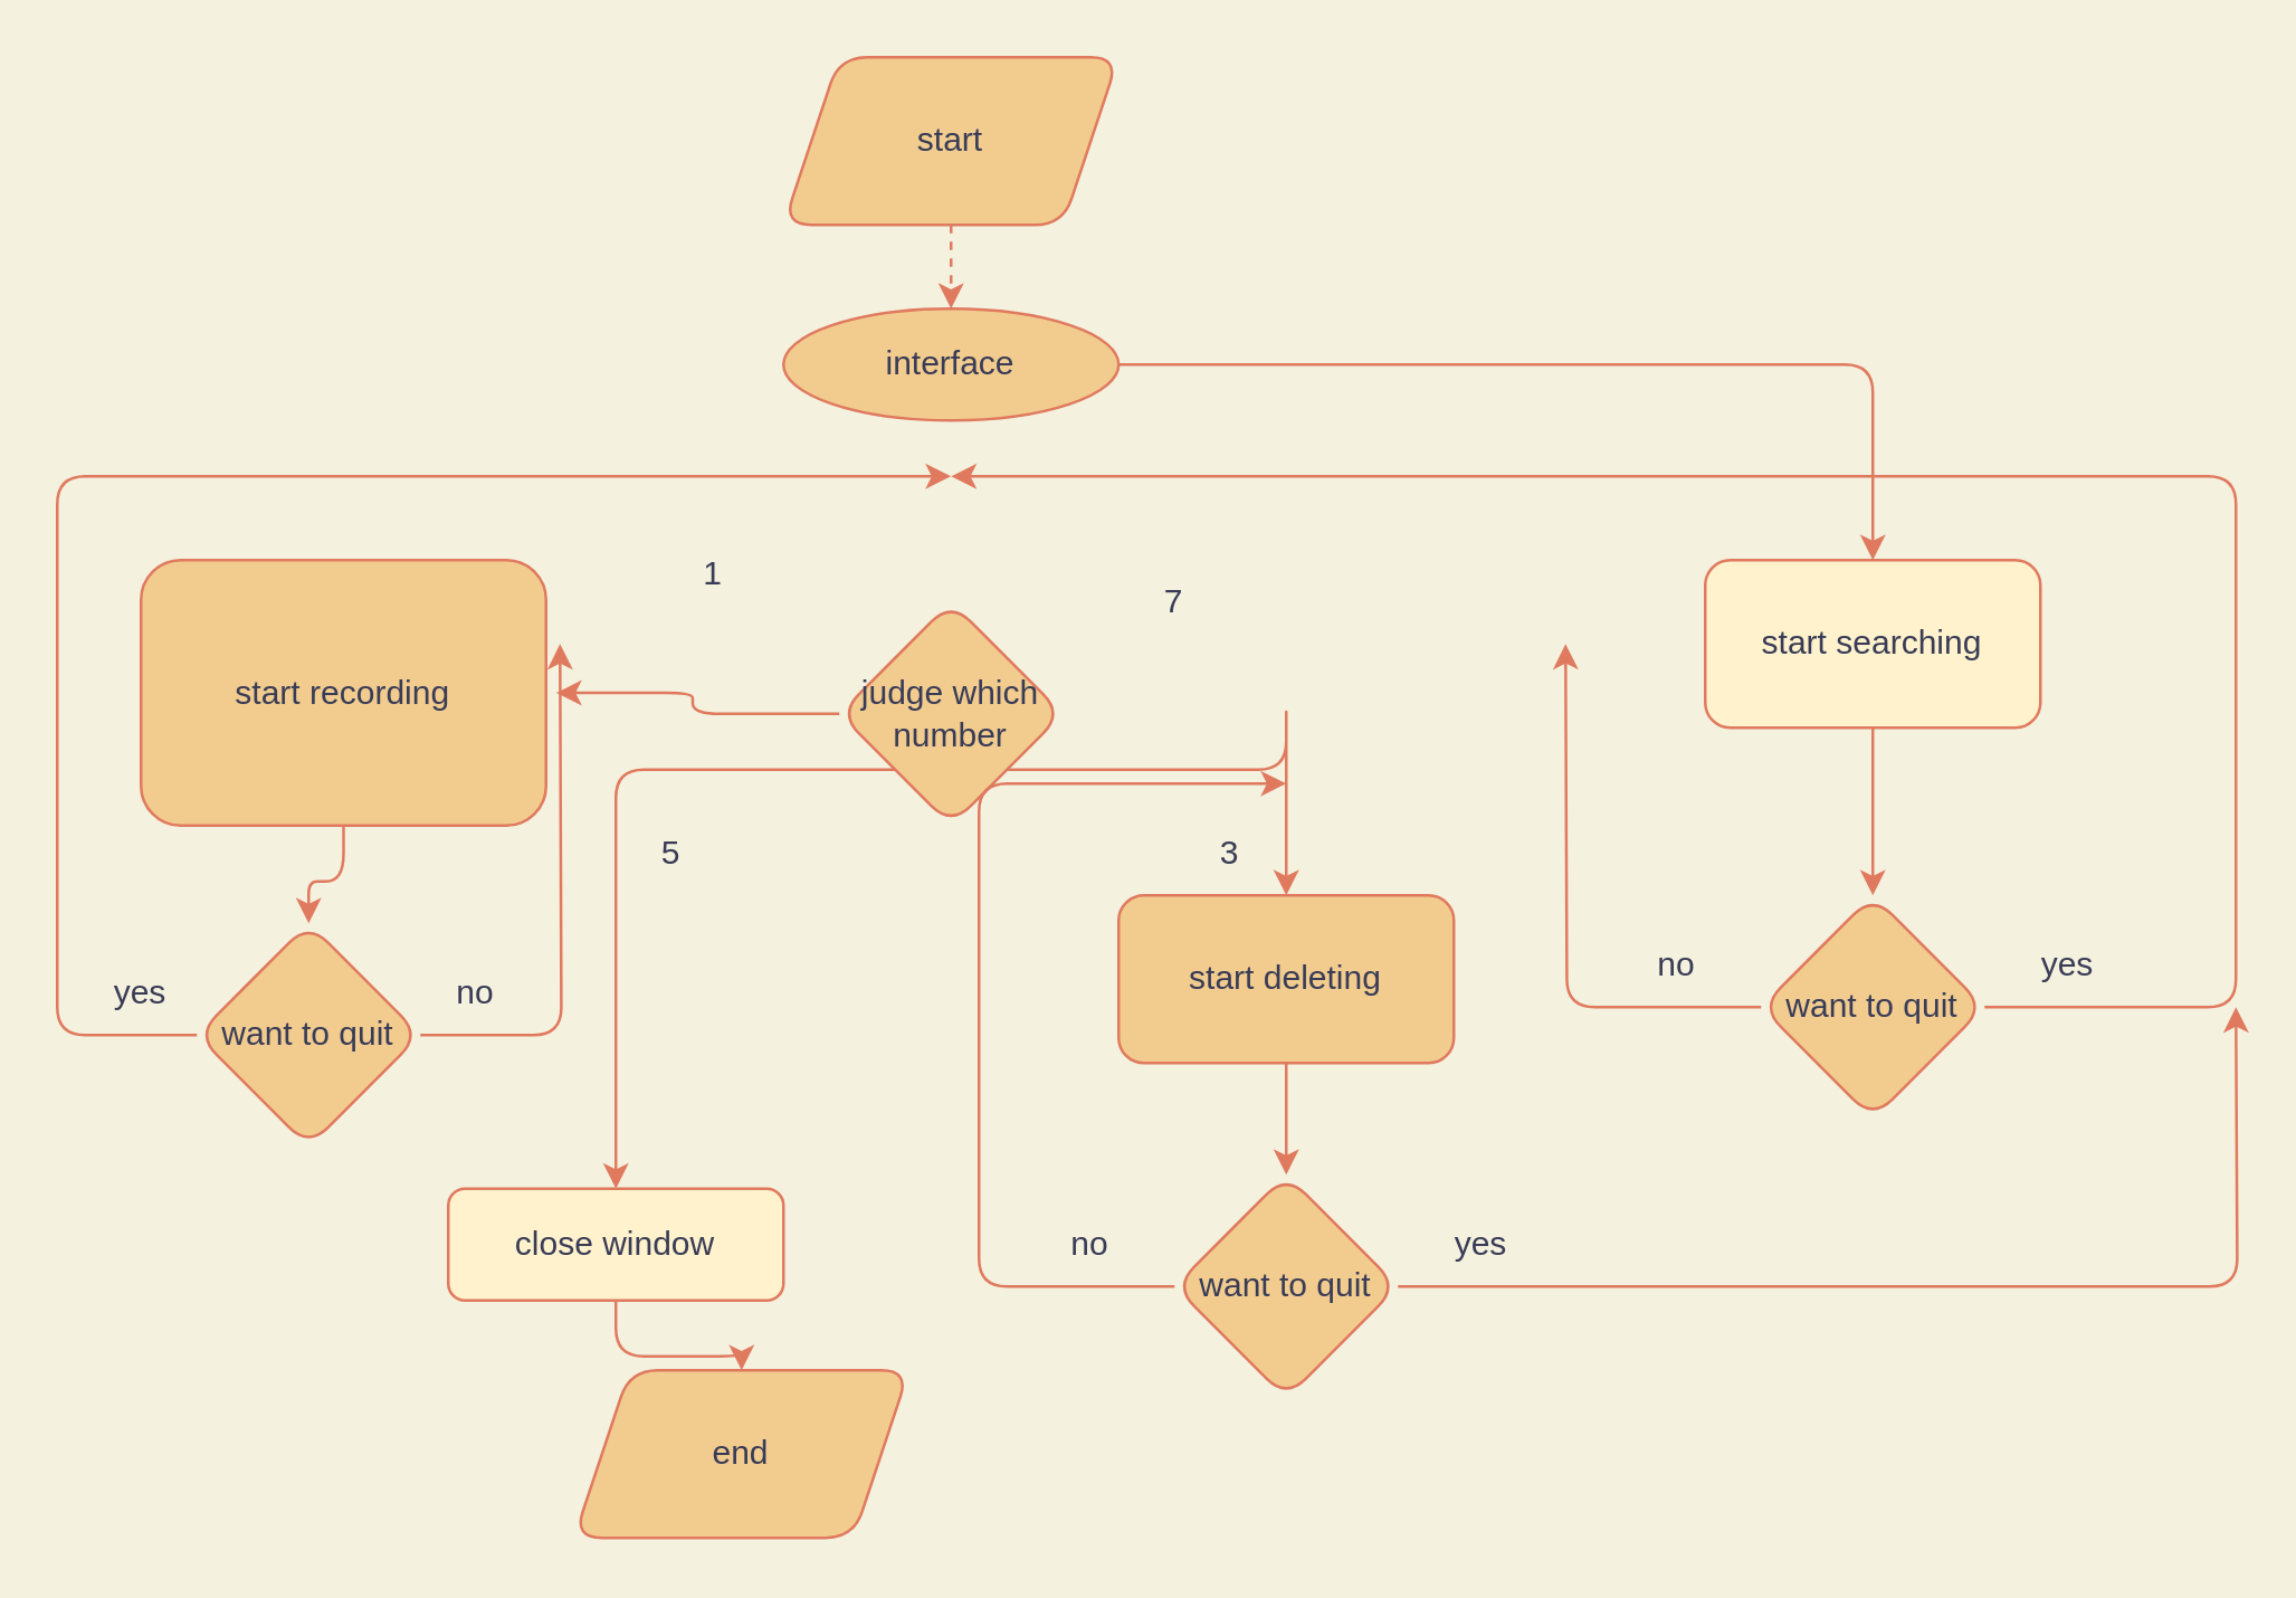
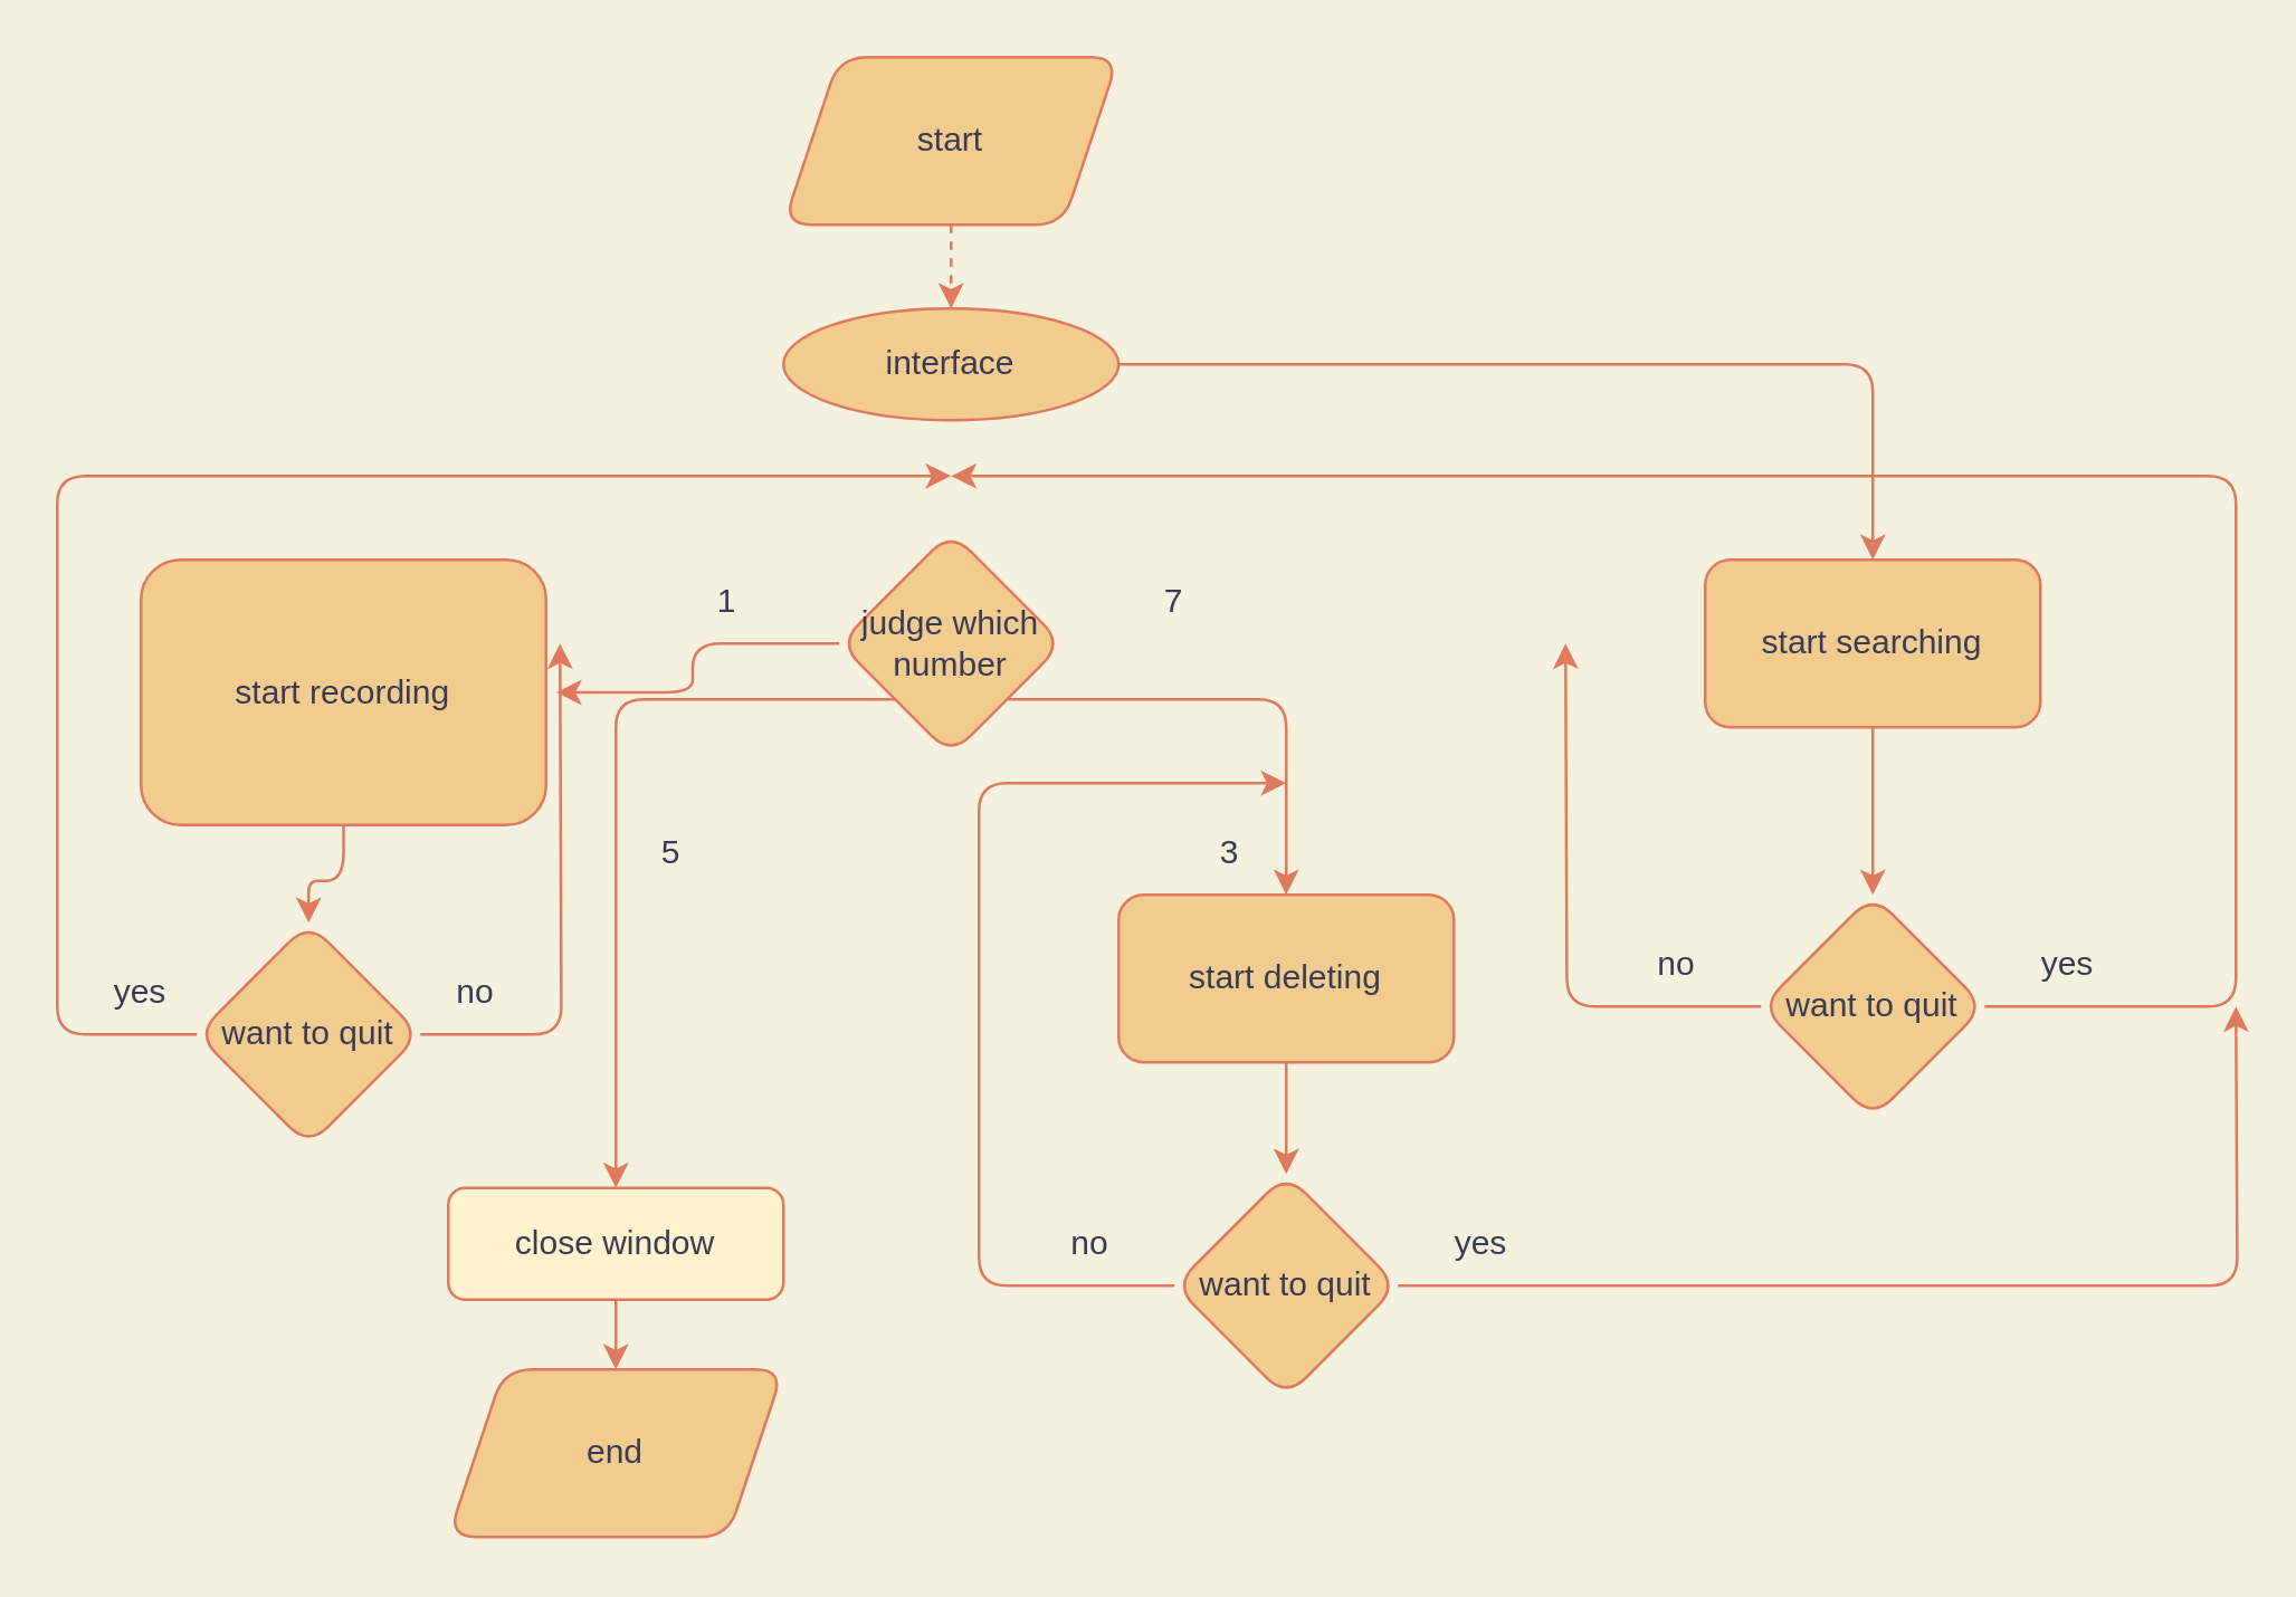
  <mxCell id="0" />
  <mxCell id="1" parent="0" />
  <mxCell id="2" style="edgeStyle=orthogonalEdgeStyle;rounded=1;orthogonalLoop=1;jettySize=auto;html=1;fontColor=#393C56;strokeColor=#E07A5F;fillColor=#F2CC8F;" edge="1" parent="1" source="3" target="19"><mxGeometry relative="1" as="geometry" /></mxCell>
  <mxCell id="3" value="interface" style="ellipse;whiteSpace=wrap;html=1;fontSize=12;glass=0;strokeWidth=1;shadow=0;fillColor=#F2CC8F;strokeColor=#E07A5F;fontColor=#393C56;" parent="1" vertex="1"><mxGeometry x="280" y="110" width="120" height="40" as="geometry" /></mxCell>
  <mxCell id="4" value="" style="edgeStyle=orthogonalEdgeStyle;rounded=1;orthogonalLoop=1;jettySize=auto;html=1;fontColor=#393C56;strokeColor=#E07A5F;fillColor=#F2CC8F;" edge="1" parent="1" source="5" target="37"><mxGeometry relative="1" as="geometry" /></mxCell>
  <mxCell id="5" value="close window" style="rounded=1;whiteSpace=wrap;html=1;fontSize=12;glass=0;strokeWidth=1;shadow=0;fillColor=#fff2cc;strokeColor=#E07A5F;fontColor=#393C56;" parent="1" vertex="1"><mxGeometry x="160" y="425" width="120" height="40" as="geometry" /></mxCell>
  <mxCell id="6" value="" style="edgeStyle=orthogonalEdgeStyle;rounded=1;orthogonalLoop=1;jettySize=auto;html=1;fontColor=#393C56;strokeColor=#E07A5F;fillColor=#F2CC8F;entryX=1.025;entryY=0.5;entryDx=0;entryDy=0;entryPerimeter=0;" edge="1" parent="1" source="9" target="17"><mxGeometry relative="1" as="geometry"><mxPoint x="220" y="230" as="targetPoint" /></mxGeometry></mxCell>
  <mxCell id="7" style="edgeStyle=orthogonalEdgeStyle;rounded=1;orthogonalLoop=1;jettySize=auto;html=1;exitX=0;exitY=1;exitDx=0;exitDy=0;fontColor=#393C56;strokeColor=#E07A5F;fillColor=#F2CC8F;" edge="1" parent="1" source="9"><mxGeometry relative="1" as="geometry"><mxPoint x="460" y="320" as="targetPoint" /><Array as="points"><mxPoint x="460" y="250" /><mxPoint x="460" y="310" /></Array></mxGeometry></mxCell>
  <mxCell id="8" style="edgeStyle=orthogonalEdgeStyle;rounded=1;orthogonalLoop=1;jettySize=auto;html=1;exitX=0;exitY=1;exitDx=0;exitDy=0;entryX=0.5;entryY=0;entryDx=0;entryDy=0;fontColor=#393C56;strokeColor=#E07A5F;fillColor=#F2CC8F;" edge="1" parent="1" source="9" target="5"><mxGeometry relative="1" as="geometry" /></mxCell>
- <mxCell id="9" value="judge which number" style="rhombus;whiteSpace=wrap;html=1;rounded=1;fontColor=#393C56;strokeColor=#E07A5F;fillColor=#F2CC8F;" vertex="1" parent="1"><mxGeometry x="300" y="215" width="80" height="80" as="geometry" /></mxCell>
- <mxCell id="10" value="1" style="text;html=1;strokeColor=none;fillColor=none;align=center;verticalAlign=middle;whiteSpace=wrap;rounded=0;fontColor=#393C56;" vertex="1" parent="1"><mxGeometry x="225" y="190" width="60" height="30" as="geometry" /></mxCell>
+ <mxCell id="9" value="judge which number" style="rhombus;whiteSpace=wrap;html=1;rounded=1;fontColor=#393C56;strokeColor=#E07A5F;fillColor=#F2CC8F;" vertex="1" parent="1"><mxGeometry x="300" y="190" width="80" height="80" as="geometry" /></mxCell>
+ <mxCell id="10" value="1" style="text;html=1;strokeColor=none;fillColor=none;align=center;verticalAlign=middle;whiteSpace=wrap;rounded=0;fontColor=#393C56;" vertex="1" parent="1"><mxGeometry x="230" y="200" width="60" height="30" as="geometry" /></mxCell>
  <mxCell id="11" value="7" style="text;html=1;strokeColor=none;fillColor=none;align=center;verticalAlign=middle;whiteSpace=wrap;rounded=0;fontColor=#393C56;" vertex="1" parent="1"><mxGeometry x="390" y="200" width="60" height="30" as="geometry" /></mxCell>
  <mxCell id="12" value="5" style="text;html=1;strokeColor=none;fillColor=none;align=center;verticalAlign=middle;whiteSpace=wrap;rounded=0;fontColor=#393C56;" vertex="1" parent="1"><mxGeometry x="210" y="290" width="60" height="30" as="geometry" /></mxCell>
  <mxCell id="13" value="3" style="text;html=1;strokeColor=none;fillColor=none;align=center;verticalAlign=middle;whiteSpace=wrap;rounded=0;fontColor=#393C56;" vertex="1" parent="1"><mxGeometry x="410" y="290" width="60" height="30" as="geometry" /></mxCell>
  <mxCell id="14" value="" style="edgeStyle=orthogonalEdgeStyle;rounded=1;orthogonalLoop=1;jettySize=auto;html=1;fontColor=#393C56;strokeColor=#E07A5F;fillColor=#F2CC8F;" edge="1" parent="1" source="15" target="30"><mxGeometry relative="1" as="geometry" /></mxCell>
  <mxCell id="15" value="start deleting" style="rounded=1;whiteSpace=wrap;html=1;fontColor=#393C56;strokeColor=#E07A5F;fillColor=#F2CC8F;" vertex="1" parent="1"><mxGeometry x="400" y="320" width="120" height="60" as="geometry" /></mxCell>
  <mxCell id="16" value="" style="edgeStyle=orthogonalEdgeStyle;rounded=1;orthogonalLoop=1;jettySize=auto;html=1;fontColor=#393C56;strokeColor=#E07A5F;fillColor=#F2CC8F;" edge="1" parent="1" source="17" target="22"><mxGeometry relative="1" as="geometry" /></mxCell>
  <mxCell id="17" value="start recording" style="rounded=1;whiteSpace=wrap;html=1;fontColor=#393C56;strokeColor=#E07A5F;fillColor=#F2CC8F;" vertex="1" parent="1"><mxGeometry x="50" y="200" width="145" height="95" as="geometry" /></mxCell>
  <mxCell id="18" value="" style="edgeStyle=orthogonalEdgeStyle;rounded=1;orthogonalLoop=1;jettySize=auto;html=1;fontColor=#393C56;strokeColor=#E07A5F;fillColor=#F2CC8F;" edge="1" parent="1" source="19" target="27"><mxGeometry relative="1" as="geometry" /></mxCell>
- <mxCell id="19" value="start searching" style="rounded=1;whiteSpace=wrap;html=1;fontColor=#393C56;strokeColor=#E07A5F;fillColor=#fff2cc;" vertex="1" parent="1"><mxGeometry x="610" y="200" width="120" height="60" as="geometry" /></mxCell>
+ <mxCell id="19" value="start searching" style="rounded=1;whiteSpace=wrap;html=1;fontColor=#393C56;strokeColor=#E07A5F;fillColor=#F2CC8F;" vertex="1" parent="1"><mxGeometry x="610" y="200" width="120" height="60" as="geometry" /></mxCell>
  <mxCell id="20" style="edgeStyle=orthogonalEdgeStyle;rounded=1;orthogonalLoop=1;jettySize=auto;html=1;exitX=0;exitY=0.5;exitDx=0;exitDy=0;fontColor=#393C56;strokeColor=#E07A5F;fillColor=#F2CC8F;" edge="1" parent="1" source="22"><mxGeometry relative="1" as="geometry"><mxPoint x="340" y="170" as="targetPoint" /><Array as="points"><mxPoint x="20" y="370" /><mxPoint x="20" y="170" /></Array></mxGeometry></mxCell>
  <mxCell id="21" style="edgeStyle=orthogonalEdgeStyle;rounded=1;orthogonalLoop=1;jettySize=auto;html=1;exitX=1;exitY=0.5;exitDx=0;exitDy=0;fontColor=#393C56;strokeColor=#E07A5F;fillColor=#F2CC8F;" edge="1" parent="1" source="22"><mxGeometry relative="1" as="geometry"><mxPoint x="200" y="230" as="targetPoint" /></mxGeometry></mxCell>
  <mxCell id="22" value="want to quit" style="rhombus;whiteSpace=wrap;html=1;fillColor=#F2CC8F;strokeColor=#E07A5F;fontColor=#393C56;rounded=1;" vertex="1" parent="1"><mxGeometry x="70" y="330" width="80" height="80" as="geometry" /></mxCell>
  <mxCell id="23" value="yes" style="text;html=1;strokeColor=none;fillColor=none;align=center;verticalAlign=middle;whiteSpace=wrap;rounded=0;fontColor=#393C56;" vertex="1" parent="1"><mxGeometry x="20" y="340" width="60" height="30" as="geometry" /></mxCell>
  <mxCell id="24" value="no" style="text;html=1;strokeColor=none;fillColor=none;align=center;verticalAlign=middle;whiteSpace=wrap;rounded=0;fontColor=#393C56;" vertex="1" parent="1"><mxGeometry x="140" y="340" width="60" height="30" as="geometry" /></mxCell>
  <mxCell id="25" style="edgeStyle=orthogonalEdgeStyle;rounded=1;orthogonalLoop=1;jettySize=auto;html=1;exitX=0;exitY=0.5;exitDx=0;exitDy=0;fontColor=#393C56;strokeColor=#E07A5F;fillColor=#F2CC8F;" edge="1" parent="1" source="27"><mxGeometry relative="1" as="geometry"><mxPoint x="560" y="230" as="targetPoint" /></mxGeometry></mxCell>
  <mxCell id="26" style="edgeStyle=orthogonalEdgeStyle;rounded=1;orthogonalLoop=1;jettySize=auto;html=1;exitX=1;exitY=0.5;exitDx=0;exitDy=0;fontColor=#393C56;strokeColor=#E07A5F;fillColor=#F2CC8F;" edge="1" parent="1" source="27"><mxGeometry relative="1" as="geometry"><mxPoint x="340" y="170" as="targetPoint" /><Array as="points"><mxPoint x="800" y="360" /><mxPoint x="800" y="170" /></Array></mxGeometry></mxCell>
  <mxCell id="27" value="want to quit" style="rhombus;whiteSpace=wrap;html=1;fillColor=#F2CC8F;strokeColor=#E07A5F;fontColor=#393C56;rounded=1;" vertex="1" parent="1"><mxGeometry x="630" y="320" width="80" height="80" as="geometry" /></mxCell>
  <mxCell id="28" style="edgeStyle=orthogonalEdgeStyle;rounded=1;orthogonalLoop=1;jettySize=auto;html=1;exitX=0;exitY=0.5;exitDx=0;exitDy=0;fontColor=#393C56;strokeColor=#E07A5F;fillColor=#F2CC8F;" edge="1" parent="1" source="30"><mxGeometry relative="1" as="geometry"><mxPoint x="460" y="280" as="targetPoint" /><Array as="points"><mxPoint x="350" y="460" /><mxPoint x="350" y="280" /></Array></mxGeometry></mxCell>
  <mxCell id="29" style="edgeStyle=orthogonalEdgeStyle;rounded=1;orthogonalLoop=1;jettySize=auto;html=1;exitX=1;exitY=0.5;exitDx=0;exitDy=0;fontColor=#393C56;strokeColor=#E07A5F;fillColor=#F2CC8F;" edge="1" parent="1" source="30"><mxGeometry relative="1" as="geometry"><mxPoint x="800" y="360" as="targetPoint" /></mxGeometry></mxCell>
  <mxCell id="30" value="want to quit" style="rhombus;whiteSpace=wrap;html=1;fillColor=#F2CC8F;strokeColor=#E07A5F;fontColor=#393C56;rounded=1;" vertex="1" parent="1"><mxGeometry x="420" y="420" width="80" height="80" as="geometry" /></mxCell>
  <mxCell id="31" value="no" style="text;html=1;strokeColor=none;fillColor=none;align=center;verticalAlign=middle;whiteSpace=wrap;rounded=0;fontColor=#393C56;" vertex="1" parent="1"><mxGeometry x="360" y="430" width="60" height="30" as="geometry" /></mxCell>
  <mxCell id="32" value="yes" style="text;html=1;strokeColor=none;fillColor=none;align=center;verticalAlign=middle;whiteSpace=wrap;rounded=0;fontColor=#393C56;" vertex="1" parent="1"><mxGeometry x="500" y="430" width="60" height="30" as="geometry" /></mxCell>
  <mxCell id="33" value="no" style="text;html=1;strokeColor=none;fillColor=none;align=center;verticalAlign=middle;whiteSpace=wrap;rounded=0;fontColor=#393C56;" vertex="1" parent="1"><mxGeometry x="570" y="330" width="60" height="30" as="geometry" /></mxCell>
  <mxCell id="34" value="yes" style="text;html=1;strokeColor=none;fillColor=none;align=center;verticalAlign=middle;whiteSpace=wrap;rounded=0;fontColor=#393C56;" vertex="1" parent="1"><mxGeometry x="710" y="330" width="60" height="30" as="geometry" /></mxCell>
  <mxCell id="35" style="edgeStyle=orthogonalEdgeStyle;rounded=1;orthogonalLoop=1;jettySize=auto;html=1;exitX=0.5;exitY=1;exitDx=0;exitDy=0;entryX=0.5;entryY=0;entryDx=0;entryDy=0;fontColor=#393C56;strokeColor=#E07A5F;fillColor=#F2CC8F;dashed=1;" edge="1" parent="1" source="36" target="3"><mxGeometry relative="1" as="geometry" /></mxCell>
  <mxCell id="36" value="start" style="shape=parallelogram;perimeter=parallelogramPerimeter;whiteSpace=wrap;html=1;fixedSize=1;fillColor=#F2CC8F;strokeColor=#E07A5F;fontColor=#393C56;rounded=1;glass=0;strokeWidth=1;shadow=0;" vertex="1" parent="1"><mxGeometry x="280" y="20" width="120" height="60" as="geometry" /></mxCell>
- <mxCell id="37" value="end" style="shape=parallelogram;perimeter=parallelogramPerimeter;whiteSpace=wrap;html=1;fixedSize=1;fillColor=#F2CC8F;strokeColor=#E07A5F;fontColor=#393C56;rounded=1;glass=0;strokeWidth=1;shadow=0;" vertex="1" parent="1"><mxGeometry x="205" y="490" width="120" height="60" as="geometry" /></mxCell>
+ <mxCell id="37" value="end" style="shape=parallelogram;perimeter=parallelogramPerimeter;whiteSpace=wrap;html=1;fixedSize=1;fillColor=#F2CC8F;strokeColor=#E07A5F;fontColor=#393C56;rounded=1;glass=0;strokeWidth=1;shadow=0;" vertex="1" parent="1"><mxGeometry x="160" y="490" width="120" height="60" as="geometry" /></mxCell>
